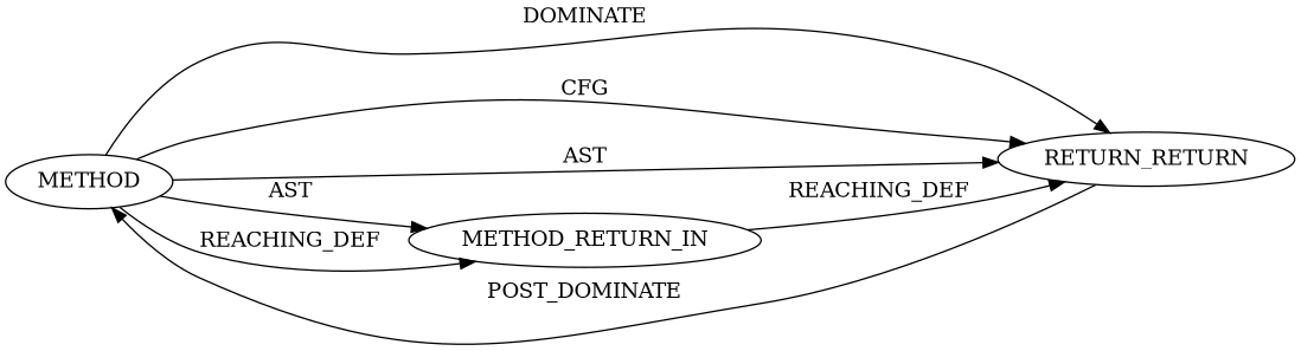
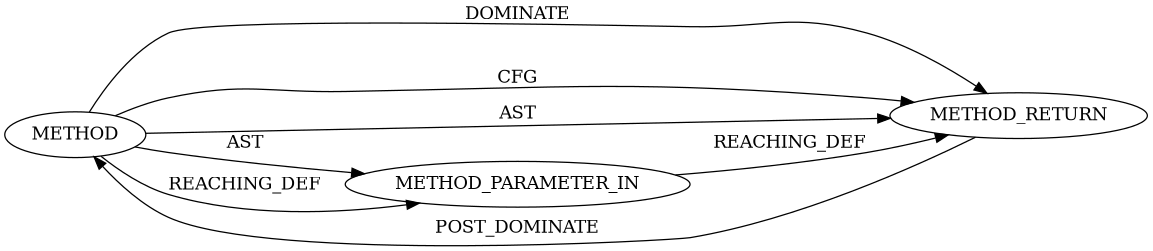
  digraph {
    rankdir=LR
    node [EVALUATION_STRATEGY=BY_VALUE TYPE_FULL_NAME=ANY]
    n1 [AST_PARENT_FULL_NAME="<global>" AST_PARENT_TYPE=NAMESPACE_BLOCK CODE="<empty>" FILENAME="<empty>" FULL_NAME=skb_queue_empty IS_EXTERNAL=true NAME=skb_queue_empty ORDER=0 label=METHOD EVALUATION_STRATEGY="" TYPE_FULL_NAME=""]
-   n2 [CODE=RET ORDER=2 label=RETURN_RETURN]
-   n3 [CODE=p1 INDEX=1 IS_VARIADIC=false NAME=p1 ORDER=1 label=METHOD_RETURN_IN]
+   n2 [CODE=RET ORDER=2 label=METHOD_RETURN]
+   n3 [CODE=p1 INDEX=1 IS_VARIADIC=false NAME=p1 ORDER=1 label=METHOD_PARAMETER_IN]
    n1 -> n2 [label=DOMINATE]
    n1 -> n2 [label=CFG]
    n1 -> n2 [label=AST]
    n1 -> n3 [label=AST]
    n1 -> n3 [label=REACHING_DEF]
    n2 -> n1 [label=POST_DOMINATE]
    n3 -> n2 [VARIABLE=p1 label=REACHING_DEF]
  }
